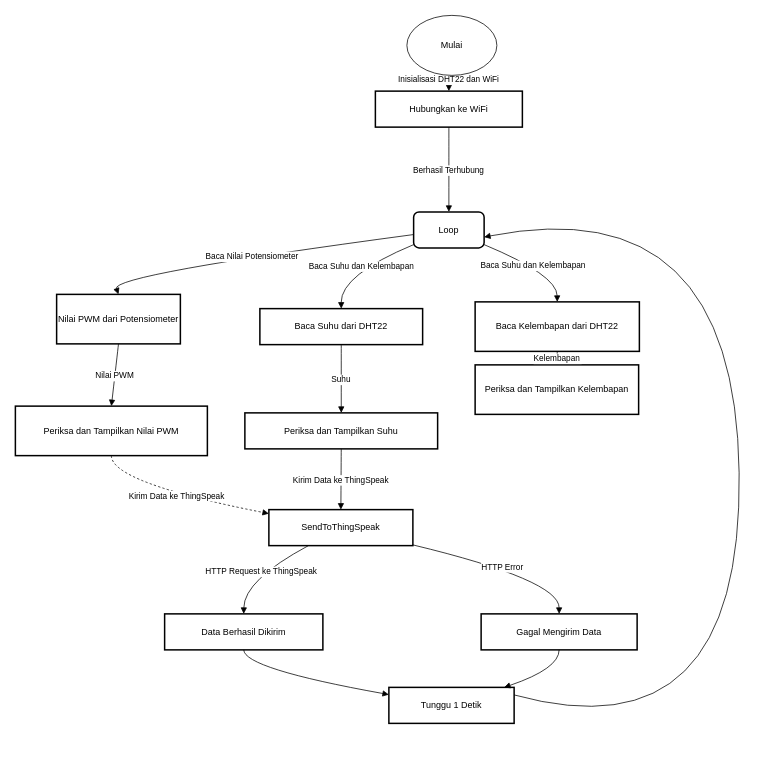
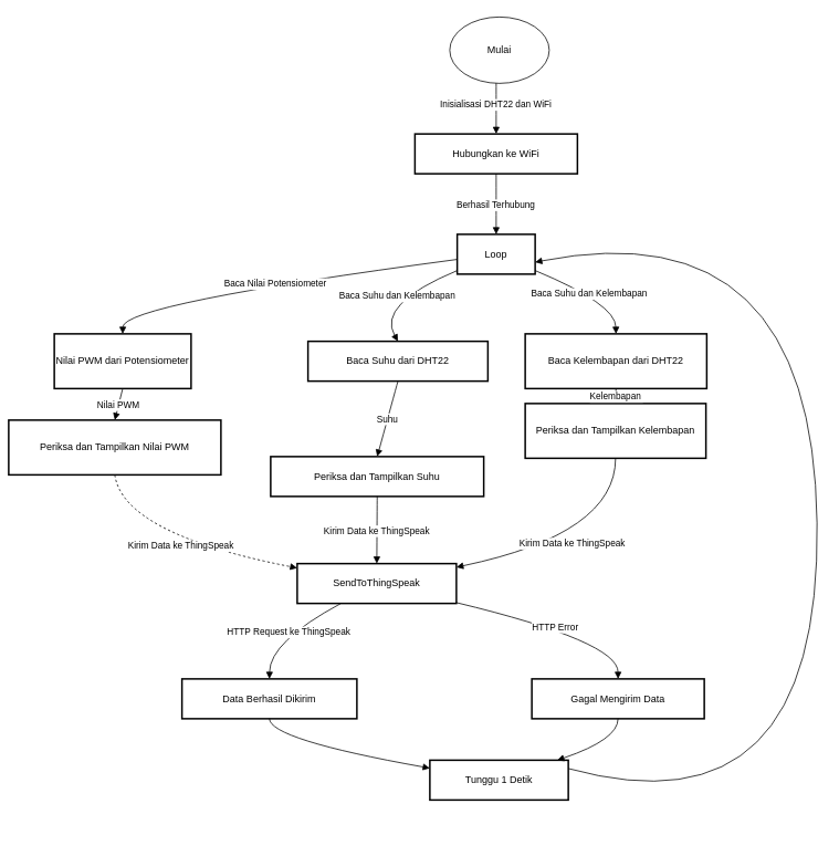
  <mxCell id="0" />
  <mxCell id="1" parent="0" />
- <mxCell id="2" value="Hubungkan ke WiFi" style="whiteSpace=wrap;strokeWidth=2;" vertex="1" parent="1"><mxGeometry x="500" y="121" width="196" height="48" as="geometry" /></mxCell>
- <mxCell id="3" value="Loop" style="whiteSpace=wrap;strokeWidth=2;rounded=1;" vertex="1" parent="1"><mxGeometry x="551" y="282" width="94" height="48" as="geometry" /></mxCell>
- <mxCell id="4" value="Nilai PWM dari Potensiometer" style="whiteSpace=wrap;strokeWidth=2;" vertex="1" parent="1"><mxGeometry x="75" y="392" width="165" height="66" as="geometry" /></mxCell>
- <mxCell id="5" value="Baca Suhu dari DHT22" style="whiteSpace=wrap;strokeWidth=2;" vertex="1" parent="1"><mxGeometry x="346" y="411" width="217" height="48" as="geometry" /></mxCell>
+ <mxCell id="2" value="Hubungkan ke WiFi" style="whiteSpace=wrap;strokeWidth=2;" vertex="1" parent="1"><mxGeometry x="500" y="161" width="196" height="48" as="geometry" /></mxCell>
+ <mxCell id="3" value="Loop" style="whiteSpace=wrap;strokeWidth=2;" vertex="1" parent="1"><mxGeometry x="551" y="282" width="94" height="48" as="geometry" /></mxCell>
+ <mxCell id="4" value="Nilai PWM dari Potensiometer" style="whiteSpace=wrap;strokeWidth=2;" vertex="1" parent="1"><mxGeometry x="65" y="402" width="165" height="66" as="geometry" /></mxCell>
+ <mxCell id="5" value="Baca Suhu dari DHT22" style="whiteSpace=wrap;strokeWidth=2;" vertex="1" parent="1"><mxGeometry x="371" y="411" width="217" height="48" as="geometry" /></mxCell>
  <mxCell id="6" value="Baca Kelembapan dari DHT22" style="whiteSpace=wrap;strokeWidth=2;" vertex="1" parent="1"><mxGeometry x="633" y="402" width="219" height="66" as="geometry" /></mxCell>
- <mxCell id="7" value="Periksa dan Tampilkan Nilai PWM" style="whiteSpace=wrap;strokeWidth=2;" vertex="1" parent="1"><mxGeometry x="20" y="541" width="256" height="66" as="geometry" /></mxCell>
+ <mxCell id="7" value="Periksa dan Tampilkan Nilai PWM" style="whiteSpace=wrap;strokeWidth=2;" vertex="1" parent="1"><mxGeometry x="10" y="506" width="256" height="66" as="geometry" /></mxCell>
  <mxCell id="8" value="Periksa dan Tampilkan Suhu" style="whiteSpace=wrap;strokeWidth=2;" vertex="1" parent="1"><mxGeometry x="326" y="550" width="257" height="48" as="geometry" /></mxCell>
  <mxCell id="9" value="Periksa dan Tampilkan Kelembapan" style="whiteSpace=wrap;strokeWidth=2;" vertex="1" parent="1"><mxGeometry x="633" y="486" width="218" height="66" as="geometry" /></mxCell>
  <mxCell id="10" value="SendToThingSpeak" style="whiteSpace=wrap;strokeWidth=2;" vertex="1" parent="1"><mxGeometry x="358" y="679" width="192" height="48" as="geometry" /></mxCell>
  <mxCell id="11" value="Data Berhasil Dikirim" style="whiteSpace=wrap;strokeWidth=2;" vertex="1" parent="1"><mxGeometry x="219" y="818" width="211" height="48" as="geometry" /></mxCell>
  <mxCell id="12" value="Gagal Mengirim Data" style="whiteSpace=wrap;strokeWidth=2;" vertex="1" parent="1"><mxGeometry x="641" y="818" width="208" height="48" as="geometry" /></mxCell>
  <mxCell id="13" value="Tunggu 1 Detik" style="whiteSpace=wrap;strokeWidth=2;" vertex="1" parent="1"><mxGeometry x="518" y="916" width="167" height="48" as="geometry" /></mxCell>
  <mxCell id="14" value="Inisialisasi DHT22 dan WiFi" style="curved=1;startArrow=none;endArrow=block;exitX=0.5;exitY=1.01;entryX=0.5;entryY=0;rounded=0;" edge="1" parent="1" target="2"><mxGeometry relative="1" as="geometry"><Array as="points" /><mxPoint x="598" y="88" as="sourcePoint" /></mxGeometry></mxCell>
  <mxCell id="15" value="Berhasil Terhubung" style="curved=1;startArrow=none;endArrow=block;exitX=0.5;exitY=1;entryX=0.5;entryY=-0.01;rounded=0;" edge="1" parent="1" source="2" target="3"><mxGeometry relative="1" as="geometry"><Array as="points" /></mxGeometry></mxCell>
  <mxCell id="16" value="Baca Nilai Potensiometer" style="curved=1;startArrow=none;endArrow=block;exitX=0;exitY=0.63;entryX=0.5;entryY=0.01;rounded=0;" edge="1" parent="1" source="3" target="4"><mxGeometry relative="1" as="geometry"><Array as="points"><mxPoint x="148" y="366" /></Array></mxGeometry></mxCell>
  <mxCell id="17" value="Baca Suhu dan Kelembapan" style="curved=1;startArrow=none;endArrow=block;exitX=0;exitY=0.91;entryX=0.5;entryY=0;rounded=0;" edge="1" parent="1" source="3" target="5"><mxGeometry relative="1" as="geometry"><Array as="points"><mxPoint x="454" y="366" /></Array></mxGeometry></mxCell>
  <mxCell id="18" value="Baca Suhu dan Kelembapan" style="curved=1;startArrow=none;endArrow=block;exitX=1;exitY=0.91;entryX=0.5;entryY=0.01;rounded=0;" edge="1" parent="1" source="3" target="6"><mxGeometry relative="1" as="geometry"><Array as="points"><mxPoint x="742" y="366" /></Array></mxGeometry></mxCell>
  <mxCell id="19" value="Nilai PWM" style="curved=1;startArrow=none;endArrow=block;exitX=0.5;exitY=1.01;entryX=0.5;entryY=0;rounded=0;" edge="1" parent="1" source="4" target="7"><mxGeometry relative="1" as="geometry"><Array as="points" /></mxGeometry></mxCell>
  <mxCell id="20" value="Suhu" style="curved=1;startArrow=none;endArrow=block;exitX=0.5;exitY=1.01;entryX=0.5;entryY=-0.01;rounded=0;" edge="1" parent="1" source="5" target="8"><mxGeometry relative="1" as="geometry"><Array as="points" /></mxGeometry></mxCell>
  <mxCell id="21" value="Kelembapan" style="curved=1;startArrow=none;endArrow=block;exitX=0.5;exitY=1.01;entryX=0.5;entryY=0;rounded=0;" edge="1" parent="1" source="6" target="9"><mxGeometry relative="1" as="geometry"><Array as="points" /></mxGeometry></mxCell>
  <mxCell id="22" value="Kirim Data ke ThingSpeak" style="curved=1;startArrow=none;endArrow=block;exitX=0.5;exitY=1;entryX=0;entryY=0.11;rounded=0;dashed=1;" edge="1" parent="1" source="7" target="10"><mxGeometry relative="1" as="geometry"><Array as="points"><mxPoint x="148" y="643" /></Array></mxGeometry></mxCell>
  <mxCell id="23" value="Kirim Data ke ThingSpeak" style="curved=1;startArrow=none;endArrow=block;exitX=0.5;exitY=1;entryX=0.5;entryY=0;rounded=0;" edge="1" parent="1" source="8" target="10"><mxGeometry relative="1" as="geometry"><Array as="points" /></mxGeometry></mxCell>
+ <mxCell id="24" value="Kirim Data ke ThingSpeak" style="curved=1;startArrow=none;endArrow=block;exitX=0.5;exitY=1;entryX=1;entryY=0.09;rounded=0;" edge="1" parent="1" source="9" target="10"><mxGeometry relative="1" as="geometry"><Array as="points"><mxPoint x="742" y="643" /></Array></mxGeometry></mxCell>
  <mxCell id="25" value="HTTP Request ke ThingSpeak" style="curved=1;startArrow=none;endArrow=block;exitX=0.27;exitY=1.01;entryX=0.5;entryY=-0.01;rounded=0;" edge="1" parent="1" source="10" target="11"><mxGeometry relative="1" as="geometry"><Array as="points"><mxPoint x="325" y="773" /></Array></mxGeometry></mxCell>
  <mxCell id="26" value="HTTP Error" style="curved=1;startArrow=none;endArrow=block;exitX=1;exitY=0.98;entryX=0.5;entryY=-0.01;rounded=0;" edge="1" parent="1" source="10" target="12"><mxGeometry relative="1" as="geometry"><Array as="points"><mxPoint x="745" y="773" /></Array></mxGeometry></mxCell>
  <mxCell id="27" value="" style="curved=1;startArrow=none;endArrow=block;exitX=0.5;exitY=1;entryX=0;entryY=0.2;rounded=0;" edge="1" parent="1" source="11" target="13"><mxGeometry relative="1" as="geometry"><Array as="points"><mxPoint x="325" y="891" /></Array></mxGeometry></mxCell>
  <mxCell id="28" value="" style="curved=1;startArrow=none;endArrow=block;exitX=0.5;exitY=1;entryX=0.92;entryY=0;rounded=0;" edge="1" parent="1" source="12" target="13"><mxGeometry relative="1" as="geometry"><Array as="points"><mxPoint x="745" y="891" /></Array></mxGeometry></mxCell>
  <mxCell id="29" value="" style="curved=1;startArrow=none;endArrow=block;exitX=1;exitY=0.21;entryX=1;entryY=0.7;rounded=0;" edge="1" parent="1" source="13" target="3"><mxGeometry relative="1" as="geometry"><Array as="points"><mxPoint x="990" y="1010" /><mxPoint x="980" y="250" /></Array></mxGeometry></mxCell>
  <mxCell id="30" value="Mulai" style="ellipse;whiteSpace=wrap;html=1;" vertex="1" parent="1"><mxGeometry x="542" width="120" height="80" as="geometry" y="20" /></mxCell>
